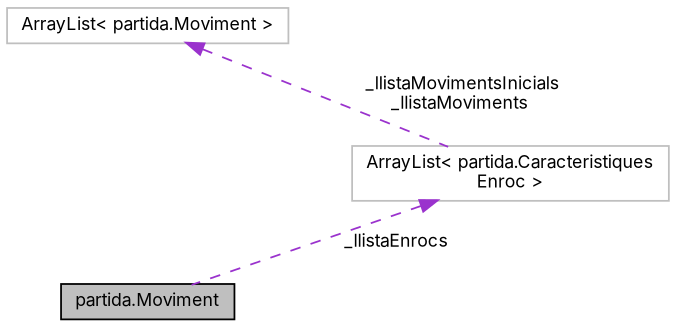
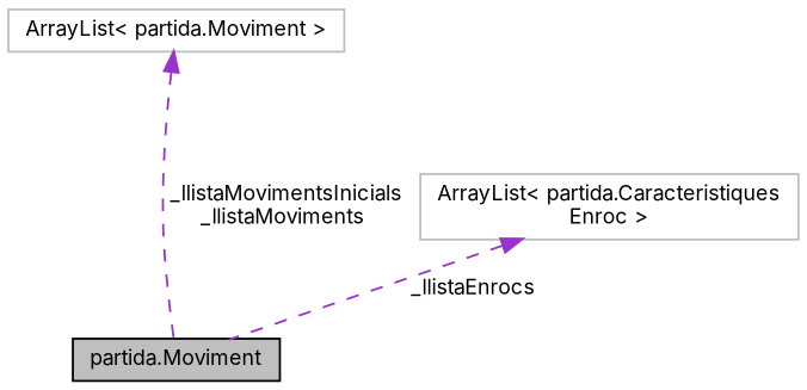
  digraph {
    fontname=Inter
    node [color=grey75 fillcolor=white fontname=Inter fontsize=10 shape=record style=filled]
    edge [color=darkorchid3 dir=back fontname=Inter fontsize=10 labelfontname=Helvetica labelfontsize=10 style=dashed]
    n1 [color=black fillcolor=grey75 fontcolor=black height=0.2 label="partida.Moviment" width=0.4]
    n2 [height=0.2 label="ArrayList\< partida.Moviment \>" width=0.4]
    n3 [height=0.2 label="ArrayList\< partida.Caracteristiques\lEnroc \>" width=0.4]
-   n2 -> n3 [label=" _llistaMovimentsInicials\n_llistaMoviments"]
+   n2 -> n1 [label=" _llistaMovimentsInicials\n_llistaMoviments"]
    n3 -> n1 [label=" _llistaEnrocs"]
  }
